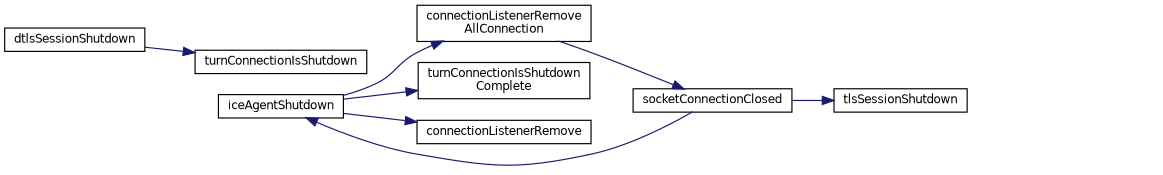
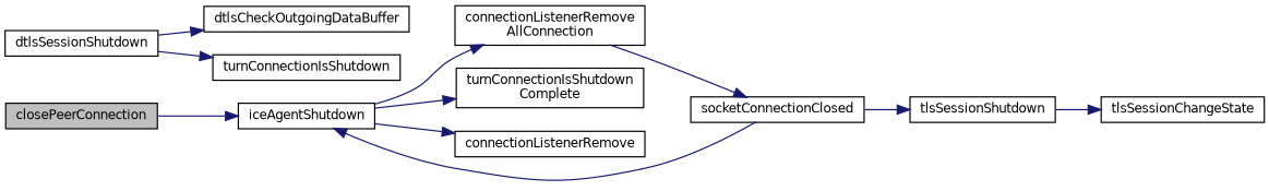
  digraph {
    rankdir=LR
    node [color=black fillcolor=white fontname=Helvetica fontsize=10 shape=record style=filled]
    edge [color=midnightblue fontname=Helvetica fontsize=10 labelfontname=Helvetica labelfontsize=10 style=solid]
+   n1 [fillcolor=grey75 fontcolor=black height=0.2 label=closePeerConnection width=0.4]
    n2 [height=0.2 label=iceAgentShutdown width=0.4]
    n3 [height=0.2 label=dtlsSessionShutdown width=0.4]
+   n4 [height=0.2 label=dtlsCheckOutgoingDataBuffer width=0.4]
    n5 [height=0.2 label=turnConnectionIsShutdown width=0.4]
    n6 [height=0.2 label="connectionListenerRemove\lAllConnection" width=0.4]
    n7 [height=0.2 label="turnConnectionIsShutdown\lComplete" width=0.4]
    n8 [height=0.2 label=connectionListenerRemove width=0.4]
    n9 [height=0.2 label=socketConnectionClosed width=0.4]
    n10 [height=0.2 label=tlsSessionShutdown width=0.4]
+   n11 [height=0.2 label=tlsSessionChangeState width=0.4]
+   n1 -> n2
    n2 -> n6
    n2 -> n7
    n2 -> n8
+   n3 -> n4
    n3 -> n5
    n6 -> n9
    n9 -> n2
    n9 -> n10
+   n10 -> n11
  }
